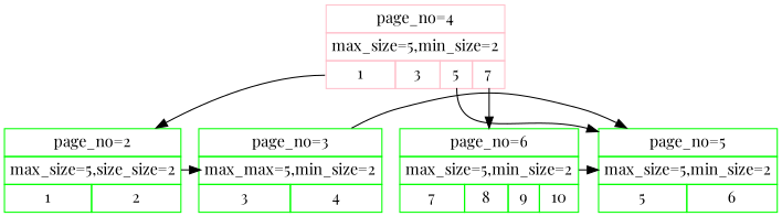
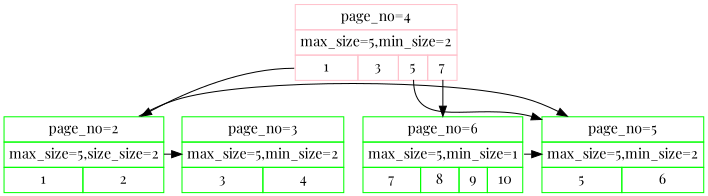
  digraph {
    fontname="Playfair Display"
    node [color=green fontname="Playfair Display" shape=plain]
    edge [fontname="Playfair Display"]
    n1 [label=<<TABLE BORDER="0" CELLBORDER="1" CELLSPACING="0" CELLPADDING="4"> <TR><TD COLSPAN="2">page_no=2</TD></TR> <TR><TD COLSPAN="2">max_size=5,size_size=2</TD></TR> <TR><TD>1</TD> <TD>2</TD> </TR></TABLE>>]
-   n2 [label=<<TABLE BORDER="0" CELLBORDER="1" CELLSPACING="0" CELLPADDING="4"> <TR><TD COLSPAN="2">page_no=3</TD></TR> <TR><TD COLSPAN="2">max_max=5,min_size=2</TD></TR> <TR><TD>3</TD> <TD>4</TD> </TR></TABLE>>]
+   n2 [label=<<TABLE BORDER="0" CELLBORDER="1" CELLSPACING="0" CELLPADDING="4"> <TR><TD COLSPAN="2">page_no=3</TD></TR> <TR><TD COLSPAN="2">max_size=5,min_size=2</TD></TR> <TR><TD>3</TD> <TD>4</TD> </TR></TABLE>>]
    n3 [label=<<TABLE BORDER="0" CELLBORDER="1" CELLSPACING="0" CELLPADDING="4"> <TR><TD COLSPAN="2">page_no=5</TD></TR> <TR><TD COLSPAN="2">max_size=5,min_size=2</TD></TR> <TR><TD>5</TD> <TD>6</TD> </TR></TABLE>>]
-   n4 [label=<<TABLE BORDER="0" CELLBORDER="1" CELLSPACING="0" CELLPADDING="4"> <TR><TD COLSPAN="4">page_no=6</TD></TR> <TR><TD COLSPAN="4">max_size=5,min_size=2</TD></TR> <TR><TD>7</TD> <TD>8</TD> <TD>9</TD> <TD>10</TD> </TR></TABLE>>]
+   n4 [label=<<TABLE BORDER="0" CELLBORDER="1" CELLSPACING="0" CELLPADDING="4"> <TR><TD COLSPAN="4">page_no=6</TD></TR> <TR><TD COLSPAN="4">max_size=5,min_size=1</TD></TR> <TR><TD>7</TD> <TD>8</TD> <TD>9</TD> <TD>10</TD> </TR></TABLE>>]
    n5 [color=pink label=<<TABLE BORDER="0" CELLBORDER="1" CELLSPACING="0" CELLPADDING="4"> <TR><TD COLSPAN="4">page_no=4</TD></TR> <TR><TD COLSPAN="4">max_size=5,min_size=2</TD></TR> <TR><TD PORT="p2">1</TD> <TD PORT="p3">3</TD> <TD PORT="p5">5</TD> <TD PORT="p6">7</TD> </TR></TABLE>>]
    subgraph sub_1 {
      rank=same
      n1
      n2
    }
    subgraph sub_2 {
      rank=same
      n2
      n3
    }
    subgraph sub_3 {
      rank=same
      n3
      n4
    }
    n1 -> n2
-   n2 -> n3
+   n1 -> n3
    n4 -> n3
    n5 -> n1 [tailport=p2]
    n5 -> n3 [tailport=p5]
    n5 -> n4 [tailport=p6]
  }
